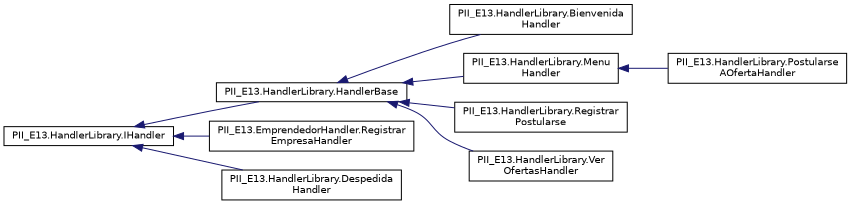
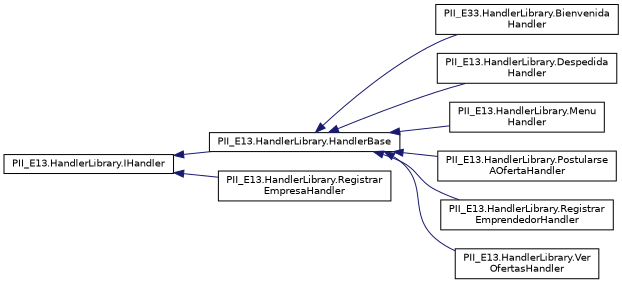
  digraph {
    rankdir=LR
    node [color=black fillcolor=white fontname=Helvetica fontsize=10 shape=record style=filled]
    edge [color=midnightblue dir=back fontname=Helvetica fontsize=10 labelfontname=Helvetica labelfontsize=10 style=solid]
    n1 [height=0.2 label="PII_E13.HandlerLibrary.IHandler" width=0.4]
    n2 [height=0.2 label="PII_E13.HandlerLibrary.HandlerBase" width=0.4]
-   n3 [height=0.2 label="PII_E13.EmprendedorHandler.Registrar\lEmpresaHandler" width=0.4]
-   n4 [height=0.2 label="PII_E13.HandlerLibrary.Bienvenida\lHandler" width=0.4]
+   n3 [height=0.2 label="PII_E13.HandlerLibrary.Registrar\lEmpresaHandler" width=0.4]
+   n4 [height=0.2 label="PII_E33.HandlerLibrary.Bienvenida\lHandler" width=0.4]
    n5 [height=0.2 label="PII_E13.HandlerLibrary.Despedida\lHandler" width=0.4]
    n6 [height=0.2 label="PII_E13.HandlerLibrary.Menu\lHandler" width=0.4]
    n7 [height=0.2 label="PII_E13.HandlerLibrary.Postularse\lAOfertaHandler" width=0.4]
-   n8 [height=0.2 label="PII_E13.HandlerLibrary.Registrar\lPostularse" width=0.4]
+   n8 [height=0.2 label="PII_E13.HandlerLibrary.Registrar\lEmprendedorHandler" width=0.4]
    n9 [height=0.2 label="PII_E13.HandlerLibrary.Ver\lOfertasHandler" width=0.4]
    n1 -> n2
    n1 -> n3
    n2 -> n4
-   n1 -> n5
+   n2 -> n5
    n2 -> n6
-   n6 -> n7
+   n2 -> n7
    n2 -> n8
    n2 -> n9
  }
